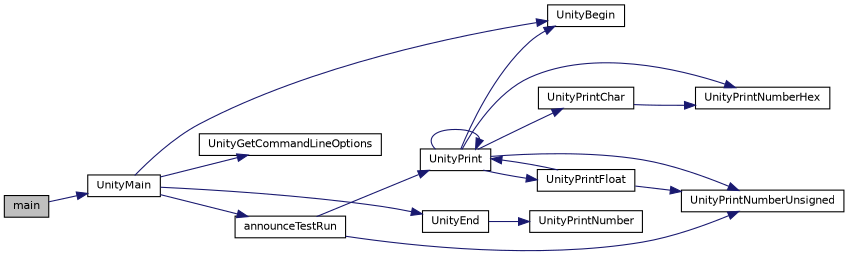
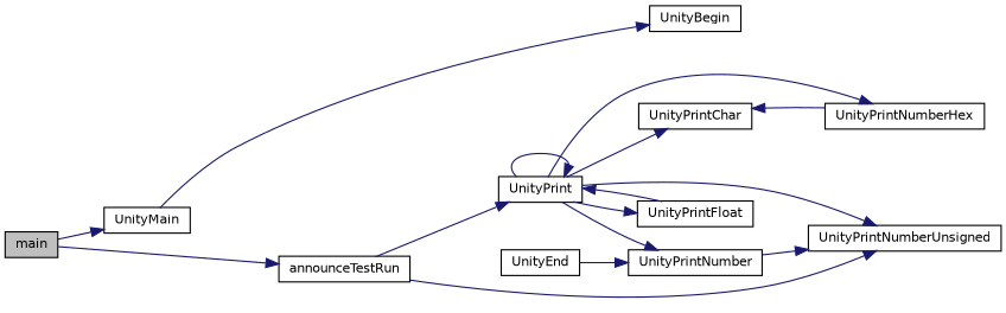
  digraph {
    rankdir=LR
    node [color=black fillcolor=white fontname=Helvetica fontsize=10 shape=record style=filled]
    edge [color=midnightblue fontname=Helvetica fontsize=10 labelfontname=Helvetica labelfontsize=10 style=solid]
    n1 [fillcolor=grey75 fontcolor=black height=0.2 label=main width=0.4]
    n2 [height=0.2 label=UnityMain width=0.4]
-   n3 [height=0.2 label=UnityGetCommandLineOptions width=0.4]
    n4 [height=0.2 label=UnityBegin width=0.4]
    n5 [height=0.2 label=announceTestRun width=0.4]
    n6 [height=0.2 label=UnityEnd width=0.4]
    n7 [height=0.2 label=UnityPrint width=0.4]
    n8 [height=0.2 label=UnityPrintNumberUnsigned width=0.4]
    n9 [height=0.2 label=UnityPrintNumber width=0.4]
    n10 [height=0.2 label=UnityPrintChar width=0.4]
    n11 [height=0.2 label=UnityPrintNumberHex width=0.4]
    n12 [height=0.2 label=UnityPrintFloat width=0.4]
    n1 -> n2
-   n2 -> n3
    n2 -> n4
-   n2 -> n5
-   n2 -> n6
+   n1 -> n5
    n5 -> n7
    n5 -> n8
    n6 -> n9
    n7 -> n7
    n7 -> n8
-   n7 -> n4
+   n7 -> n9
    n7 -> n10
    n7 -> n11
    n7 -> n12
-   n12 -> n8
-   n10 -> n11
+   n9 -> n8
+   n11 -> n10
    n12 -> n7
  }
